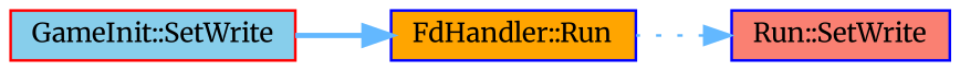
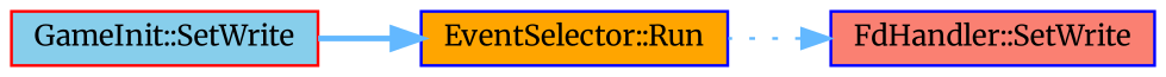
  digraph {
    fontname=Merriweather
    rankdir=RL
    node [color=blue fontname=Merriweather fontsize=10 shape=box style=filled]
    edge [color=steelblue1 dir=back fontname=Merriweather fontsize=10 labelfontname=Helvetica labelfontsize=10]
-   n1 [fillcolor=salmon fontcolor=black height=0.2 label="Run::SetWrite" width=0.4]
-   n2 [fillcolor=orange height=0.2 label="FdHandler::Run" width=0.4]
+   n1 [fillcolor=salmon fontcolor=black height=0.2 label="FdHandler::SetWrite" width=0.4]
+   n2 [fillcolor=orange height=0.2 label="EventSelector::Run" width=0.4]
    n3 [color=red fillcolor=skyblue height=0.2 label="GameInit::SetWrite" width=0.4]
    n1 -> n2 [style=dotted]
    n2 -> n3 [style=bold]
  }
